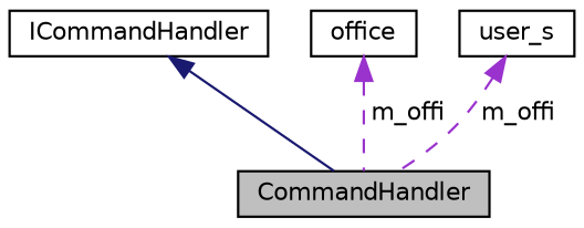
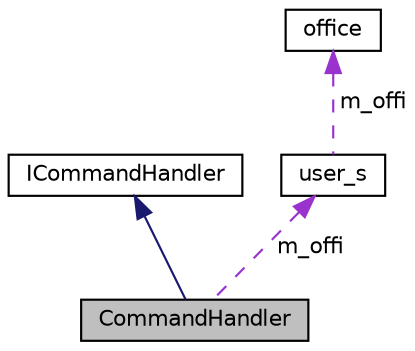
  digraph {
    node [color=black fillcolor=white fontname=Helvetica fontsize=10 shape=record style=filled]
    edge [color=darkorchid3 dir=back fontname=Helvetica fontsize=10 labelfontname=Helvetica labelfontsize=10 style=dashed]
    n1 [fillcolor=grey75 fontcolor=black height=0.2 label=CommandHandler width=0.4]
    n2 [height=0.2 label=ICommandHandler width=0.4]
    n3 [height=0.2 label=office width=0.4]
    n4 [height=0.2 label=user_s width=0.4]
    n2 -> n1 [color=midnightblue style=solid]
-   n3 -> n1 [label=" m_offi"]
+   n3 -> n4 [label=" m_offi"]
    n4 -> n1 [label=" m_offi"]
  }
